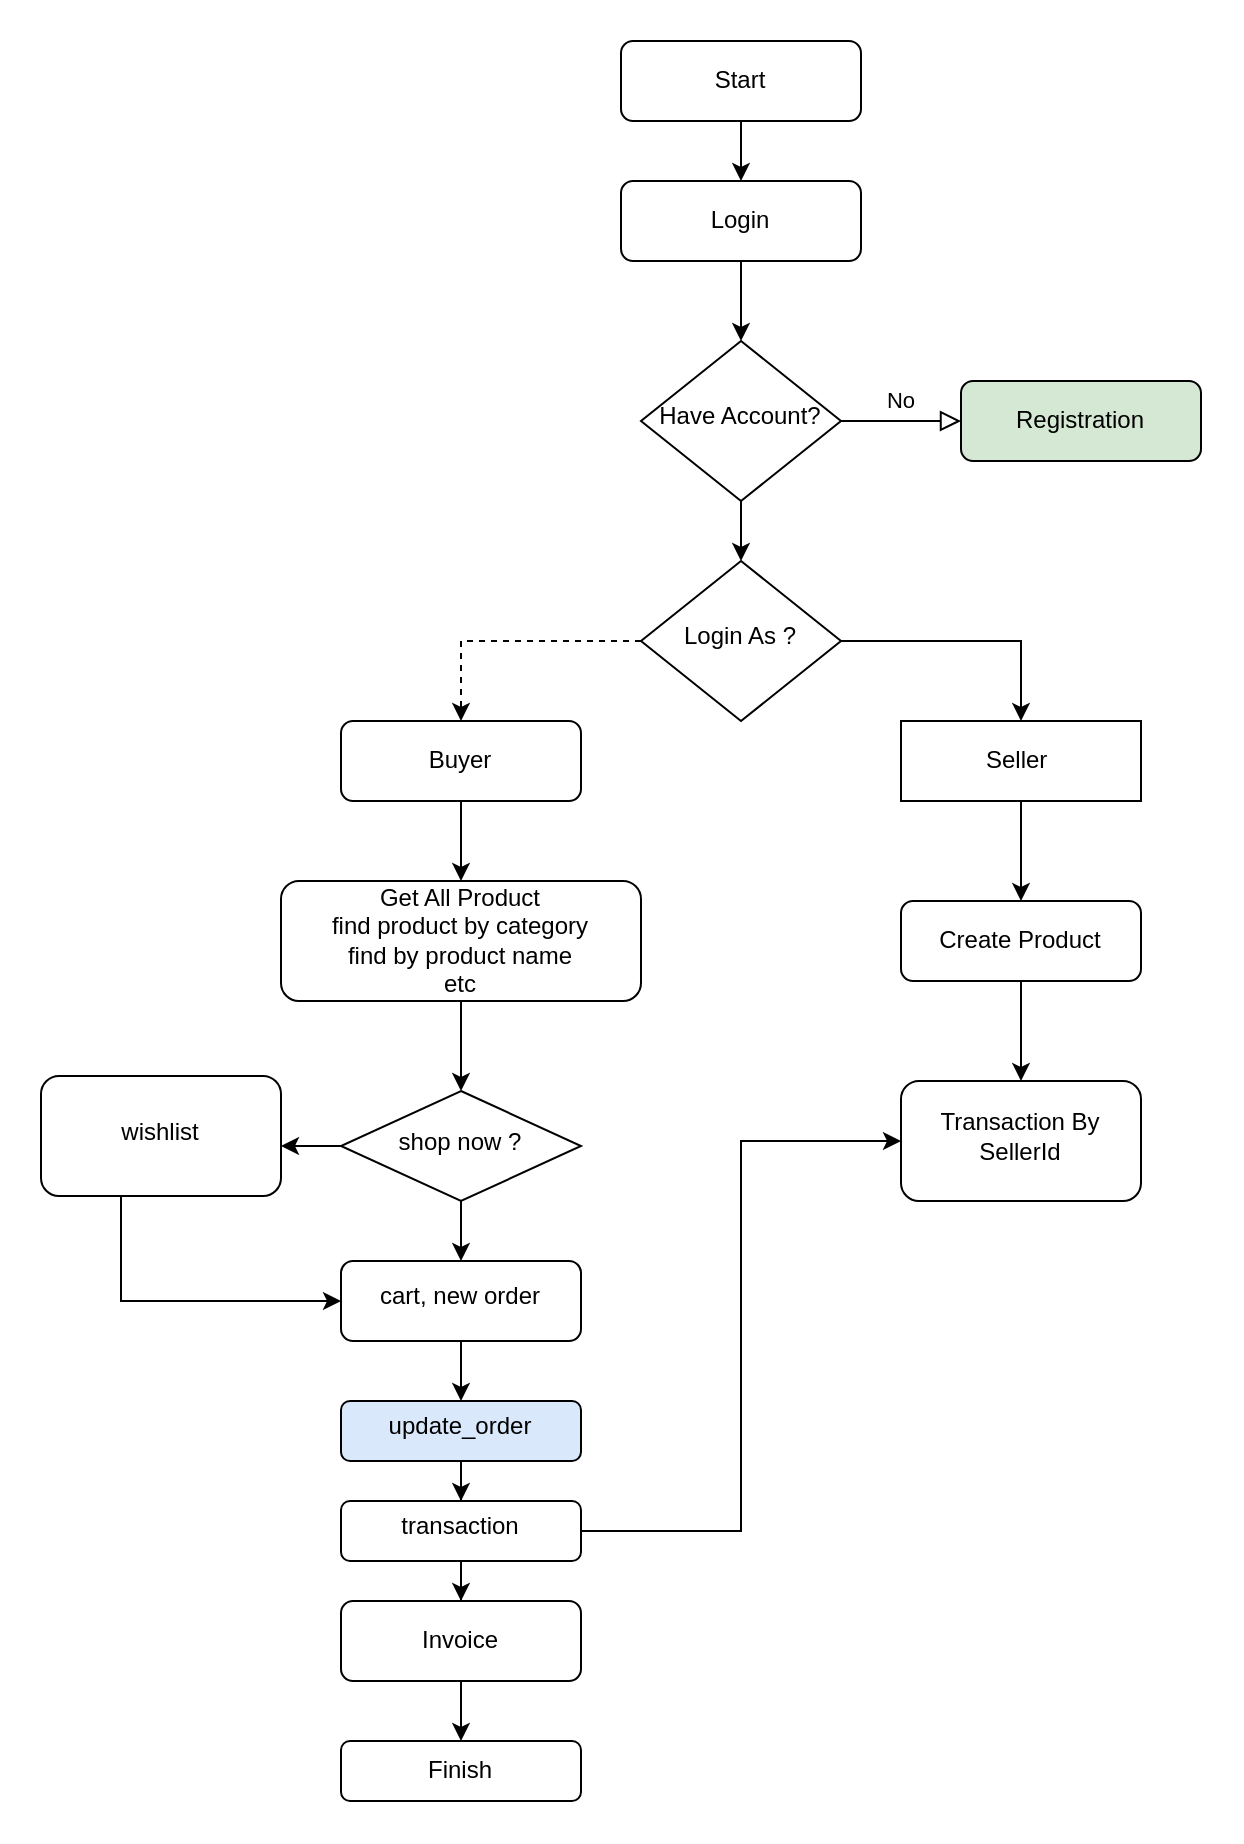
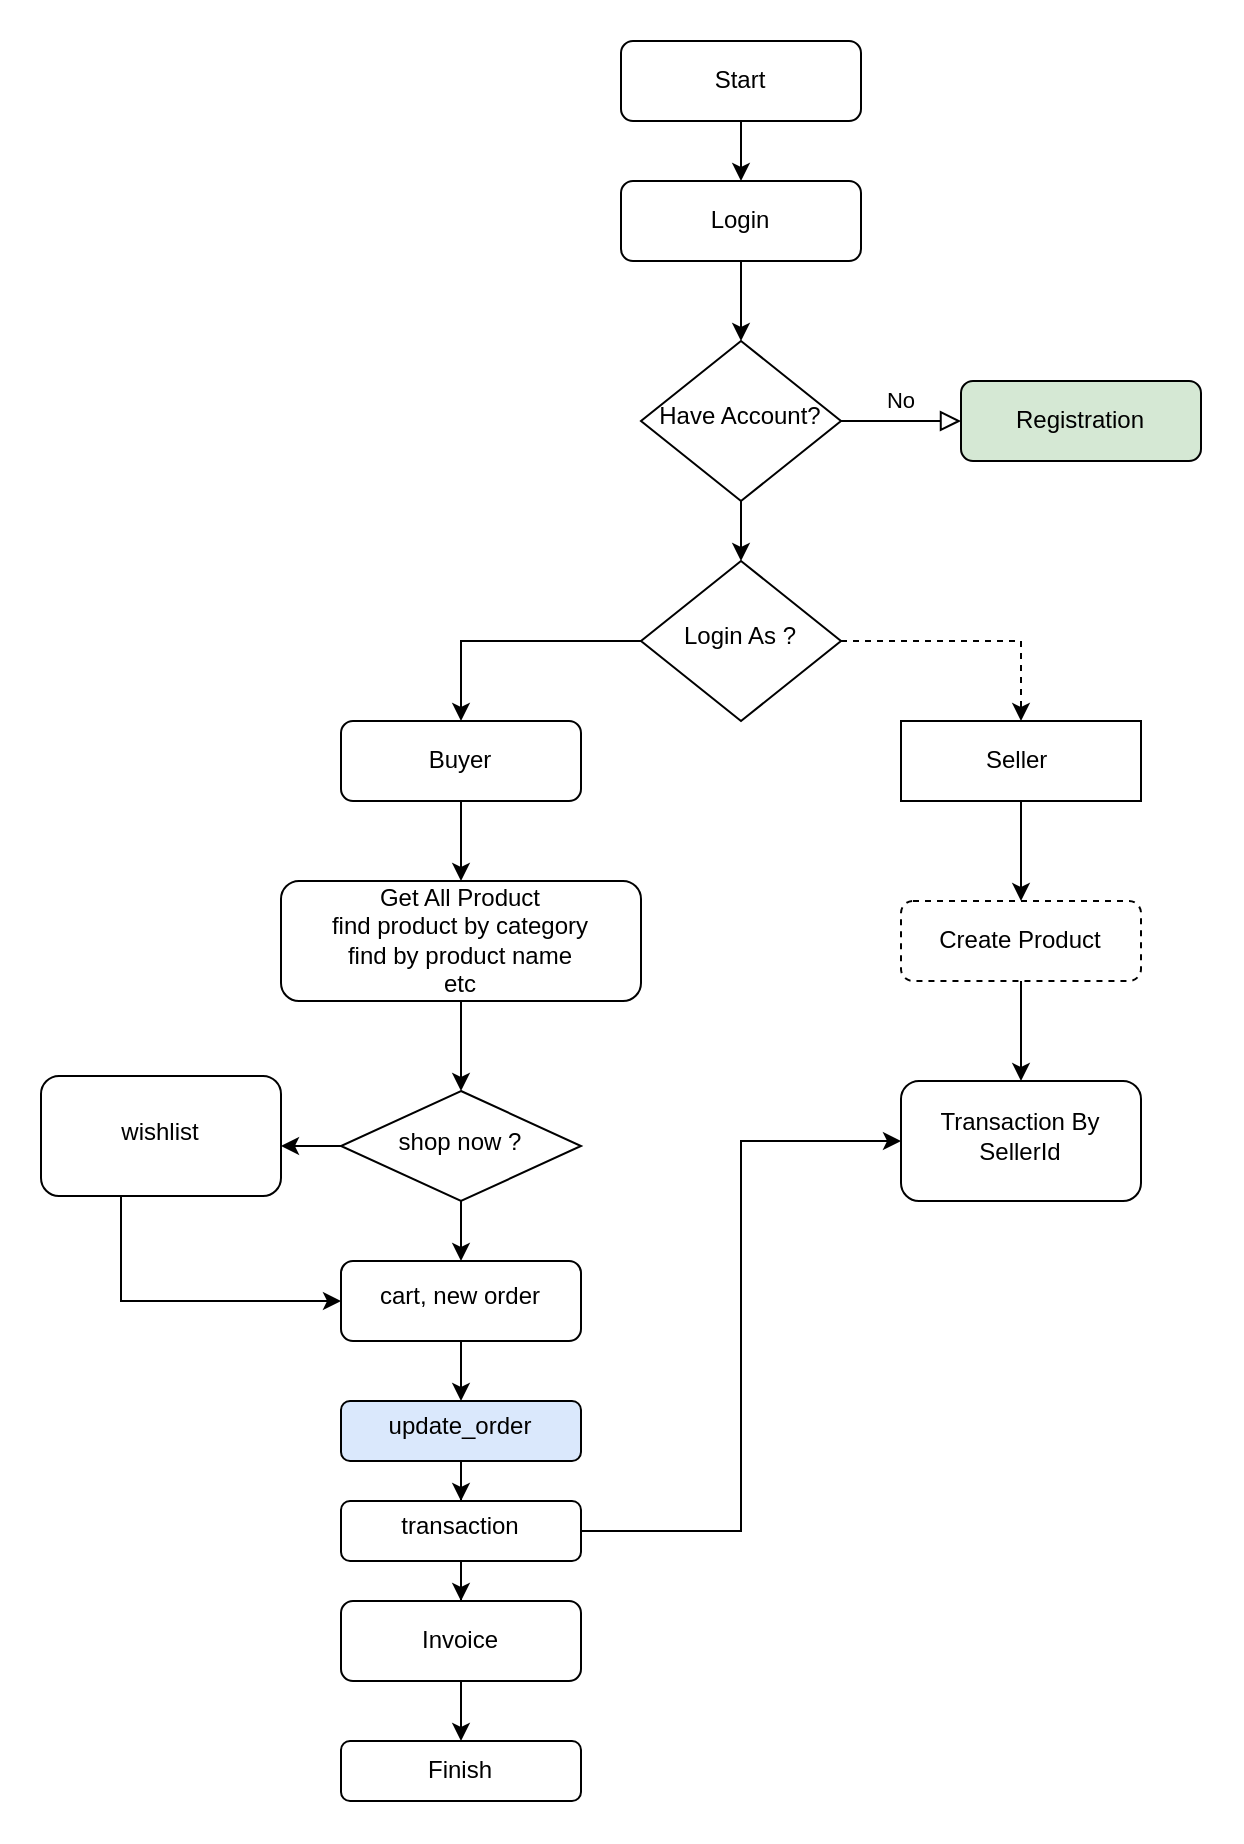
  <mxCell id="0" />
  <mxCell id="1" parent="0" />
  <mxCell id="2" style="edgeStyle=orthogonalEdgeStyle;rounded=0;orthogonalLoop=1;jettySize=auto;html=1;entryX=0.5;entryY=0;entryDx=0;entryDy=0;" parent="1" source="3" target="6" edge="1"><mxGeometry relative="1" as="geometry" /></mxCell>
  <mxCell id="3" value="Login" style="rounded=1;whiteSpace=wrap;html=1;fontSize=12;glass=0;strokeWidth=1;shadow=0;" parent="1" vertex="1"><mxGeometry x="310" y="90" width="120" height="40" as="geometry" /></mxCell>
  <mxCell id="4" value="No" style="edgeStyle=orthogonalEdgeStyle;rounded=0;html=1;jettySize=auto;orthogonalLoop=1;fontSize=11;endArrow=block;endFill=0;endSize=8;strokeWidth=1;shadow=0;labelBackgroundColor=none;" parent="1" source="6" target="7" edge="1"><mxGeometry y="10" relative="1" as="geometry"><mxPoint as="offset" /></mxGeometry></mxCell>
  <mxCell id="5" style="edgeStyle=orthogonalEdgeStyle;rounded=0;orthogonalLoop=1;jettySize=auto;html=1;" parent="1" source="6" target="16" edge="1"><mxGeometry relative="1" as="geometry" /></mxCell>
  <mxCell id="6" value="Have Account?" style="rhombus;whiteSpace=wrap;html=1;shadow=0;fontFamily=Helvetica;fontSize=12;align=center;strokeWidth=1;spacing=6;spacingTop=-4;" parent="1" vertex="1"><mxGeometry x="320" y="170" width="100" height="80" as="geometry" /></mxCell>
  <mxCell id="7" value="Registration" style="rounded=1;whiteSpace=wrap;html=1;fontSize=12;glass=0;strokeWidth=1;shadow=0;fillColor=#d5e8d4;" parent="1" vertex="1"><mxGeometry x="480" y="190" width="120" height="40" as="geometry" /></mxCell>
  <mxCell id="8" value="" style="edgeStyle=orthogonalEdgeStyle;rounded=0;orthogonalLoop=1;jettySize=auto;html=1;" parent="1" source="9" target="18" edge="1"><mxGeometry relative="1" as="geometry" /></mxCell>
  <mxCell id="9" value="Seller&amp;nbsp;" style="whiteSpace=wrap;html=1;fontSize=12;glass=0;strokeWidth=1;shadow=0;rounded=0;" parent="1" vertex="1"><mxGeometry x="450" y="360" width="120" height="40" as="geometry" /></mxCell>
  <mxCell id="10" value="" style="edgeStyle=orthogonalEdgeStyle;rounded=0;orthogonalLoop=1;jettySize=auto;html=1;" parent="1" source="11" target="13" edge="1"><mxGeometry relative="1" as="geometry" /></mxCell>
  <mxCell id="11" value="Buyer" style="rounded=1;whiteSpace=wrap;html=1;fontSize=12;glass=0;strokeWidth=1;shadow=0;" parent="1" vertex="1"><mxGeometry x="170" y="360" width="120" height="40" as="geometry" /></mxCell>
  <mxCell id="12" style="edgeStyle=orthogonalEdgeStyle;rounded=0;orthogonalLoop=1;jettySize=auto;html=1;entryX=0.5;entryY=0;entryDx=0;entryDy=0;" parent="1" source="13" target="21" edge="1"><mxGeometry relative="1" as="geometry" /></mxCell>
  <mxCell id="13" value="Get All Product&lt;br&gt;find product by category&lt;br&gt;find by product name &lt;br&gt;etc" style="rounded=1;whiteSpace=wrap;html=1;glass=0;strokeWidth=1;shadow=0;" parent="1" vertex="1"><mxGeometry x="140" y="440" width="180" height="60" as="geometry" /></mxCell>
- <mxCell id="14" style="edgeStyle=orthogonalEdgeStyle;rounded=0;orthogonalLoop=1;jettySize=auto;html=1;entryX=0.5;entryY=0;entryDx=0;entryDy=0;" parent="1" source="16" target="9" edge="1"><mxGeometry relative="1" as="geometry" /></mxCell>
- <mxCell id="15" style="edgeStyle=orthogonalEdgeStyle;rounded=0;orthogonalLoop=1;jettySize=auto;html=1;entryX=0.5;entryY=0;entryDx=0;entryDy=0;dashed=1;" parent="1" source="16" target="11" edge="1"><mxGeometry relative="1" as="geometry" /></mxCell>
+ <mxCell id="14" style="edgeStyle=orthogonalEdgeStyle;rounded=0;orthogonalLoop=1;jettySize=auto;html=1;entryX=0.5;entryY=0;entryDx=0;entryDy=0;dashed=1;" parent="1" source="16" target="9" edge="1"><mxGeometry relative="1" as="geometry" /></mxCell>
+ <mxCell id="15" style="edgeStyle=orthogonalEdgeStyle;rounded=0;orthogonalLoop=1;jettySize=auto;html=1;entryX=0.5;entryY=0;entryDx=0;entryDy=0;" parent="1" source="16" target="11" edge="1"><mxGeometry relative="1" as="geometry" /></mxCell>
  <mxCell id="16" value="Login As ?" style="rhombus;whiteSpace=wrap;html=1;shadow=0;fontFamily=Helvetica;fontSize=12;align=center;strokeWidth=1;spacing=6;spacingTop=-4;" parent="1" vertex="1"><mxGeometry x="320" y="280" width="100" height="80" as="geometry" /></mxCell>
  <mxCell id="17" value="" style="edgeStyle=orthogonalEdgeStyle;rounded=0;orthogonalLoop=1;jettySize=auto;html=1;" parent="1" source="18" target="35" edge="1"><mxGeometry relative="1" as="geometry" /></mxCell>
- <mxCell id="18" value="Create Product" style="rounded=1;whiteSpace=wrap;html=1;glass=0;strokeWidth=1;shadow=0;" parent="1" vertex="1"><mxGeometry x="450" y="450" width="120" height="40" as="geometry" /></mxCell>
+ <mxCell id="18" value="Create Product" style="rounded=1;whiteSpace=wrap;html=1;glass=0;strokeWidth=1;shadow=0;dashed=1;" parent="1" vertex="1"><mxGeometry x="450" y="450" width="120" height="40" as="geometry" /></mxCell>
  <mxCell id="19" value="" style="edgeStyle=orthogonalEdgeStyle;rounded=0;orthogonalLoop=1;jettySize=auto;html=1;" parent="1" source="21" target="23" edge="1"><mxGeometry relative="1" as="geometry" /></mxCell>
  <mxCell id="20" value="" style="edgeStyle=orthogonalEdgeStyle;rounded=0;orthogonalLoop=1;jettySize=auto;html=1;" parent="1" source="21" edge="1"><mxGeometry relative="1" as="geometry"><mxPoint x="140" y="572.5" as="targetPoint" /></mxGeometry></mxCell>
  <mxCell id="21" value="shop now ?" style="rhombus;whiteSpace=wrap;html=1;shadow=0;fontFamily=Helvetica;fontSize=12;align=center;strokeWidth=1;spacing=6;spacingTop=-4;" parent="1" vertex="1"><mxGeometry x="170" y="545" width="120" height="55" as="geometry" /></mxCell>
  <mxCell id="22" value="" style="edgeStyle=orthogonalEdgeStyle;rounded=0;orthogonalLoop=1;jettySize=auto;html=1;" parent="1" source="23" target="27" edge="1"><mxGeometry relative="1" as="geometry" /></mxCell>
  <mxCell id="23" value="cart, new order" style="rounded=1;whiteSpace=wrap;html=1;shadow=0;strokeWidth=1;spacing=6;spacingTop=-4;" parent="1" vertex="1"><mxGeometry x="170" y="630" width="120" height="40" as="geometry" /></mxCell>
  <mxCell id="24" style="edgeStyle=orthogonalEdgeStyle;rounded=0;orthogonalLoop=1;jettySize=auto;html=1;entryX=0;entryY=0.5;entryDx=0;entryDy=0;" parent="1" source="25" target="23" edge="1"><mxGeometry relative="1" as="geometry"><Array as="points"><mxPoint x="60" y="650" /></Array></mxGeometry></mxCell>
  <mxCell id="25" value="wishlist" style="rounded=1;whiteSpace=wrap;html=1;shadow=0;strokeWidth=1;spacing=6;spacingTop=-4;" parent="1" vertex="1"><mxGeometry x="20" y="537.5" width="120" height="60" as="geometry" /></mxCell>
  <mxCell id="26" value="" style="edgeStyle=orthogonalEdgeStyle;rounded=0;orthogonalLoop=1;jettySize=auto;html=1;" parent="1" source="27" target="30" edge="1"><mxGeometry relative="1" as="geometry" /></mxCell>
  <mxCell id="27" value="update_order" style="rounded=1;whiteSpace=wrap;html=1;shadow=0;strokeWidth=1;spacing=6;spacingTop=-4;fillColor=#dae8fc;" parent="1" vertex="1"><mxGeometry x="170" y="700" width="120" height="30" as="geometry" /></mxCell>
  <mxCell id="28" style="edgeStyle=orthogonalEdgeStyle;rounded=0;orthogonalLoop=1;jettySize=auto;html=1;" parent="1" source="30" target="33" edge="1"><mxGeometry relative="1" as="geometry" /></mxCell>
  <mxCell id="29" style="edgeStyle=orthogonalEdgeStyle;rounded=0;orthogonalLoop=1;jettySize=auto;html=1;entryX=0;entryY=0.5;entryDx=0;entryDy=0;" parent="1" source="30" target="35" edge="1"><mxGeometry relative="1" as="geometry" /></mxCell>
  <mxCell id="30" value="transaction" style="rounded=1;whiteSpace=wrap;html=1;shadow=0;strokeWidth=1;spacing=6;spacingTop=-4;" parent="1" vertex="1"><mxGeometry x="170" y="750" width="120" height="30" as="geometry" /></mxCell>
  <mxCell id="31" value="" style="edgeStyle=orthogonalEdgeStyle;rounded=0;orthogonalLoop=1;jettySize=auto;html=1;" parent="1" edge="1"><mxGeometry relative="1" as="geometry"><mxPoint x="470" y="740" as="sourcePoint" /></mxGeometry></mxCell>
  <mxCell id="32" value="" style="edgeStyle=orthogonalEdgeStyle;rounded=0;orthogonalLoop=1;jettySize=auto;html=1;" parent="1" source="33" target="34" edge="1"><mxGeometry relative="1" as="geometry" /></mxCell>
  <mxCell id="33" value="Invoice" style="whiteSpace=wrap;html=1;rounded=1;glass=0;strokeWidth=1;shadow=0;" parent="1" vertex="1"><mxGeometry x="170" y="800" width="120" height="40" as="geometry" /></mxCell>
  <mxCell id="34" value="Finish" style="whiteSpace=wrap;html=1;rounded=1;glass=0;strokeWidth=1;shadow=0;" parent="1" vertex="1"><mxGeometry x="170" y="870" width="120" height="30" as="geometry" /></mxCell>
  <mxCell id="35" value="Transaction By SellerId" style="rounded=1;whiteSpace=wrap;html=1;shadow=0;strokeWidth=1;spacing=6;spacingTop=-4;" parent="1" vertex="1"><mxGeometry x="450" y="540" width="120" height="60" as="geometry" /></mxCell>
  <mxCell id="36" style="edgeStyle=orthogonalEdgeStyle;rounded=0;orthogonalLoop=1;jettySize=auto;html=1;" parent="1" source="37" target="3" edge="1"><mxGeometry relative="1" as="geometry" /></mxCell>
  <mxCell id="37" value="Start" style="rounded=1;whiteSpace=wrap;html=1;fontSize=12;glass=0;strokeWidth=1;shadow=0;" parent="1" vertex="1"><mxGeometry x="310" y="20" width="120" height="40" as="geometry" /></mxCell>
